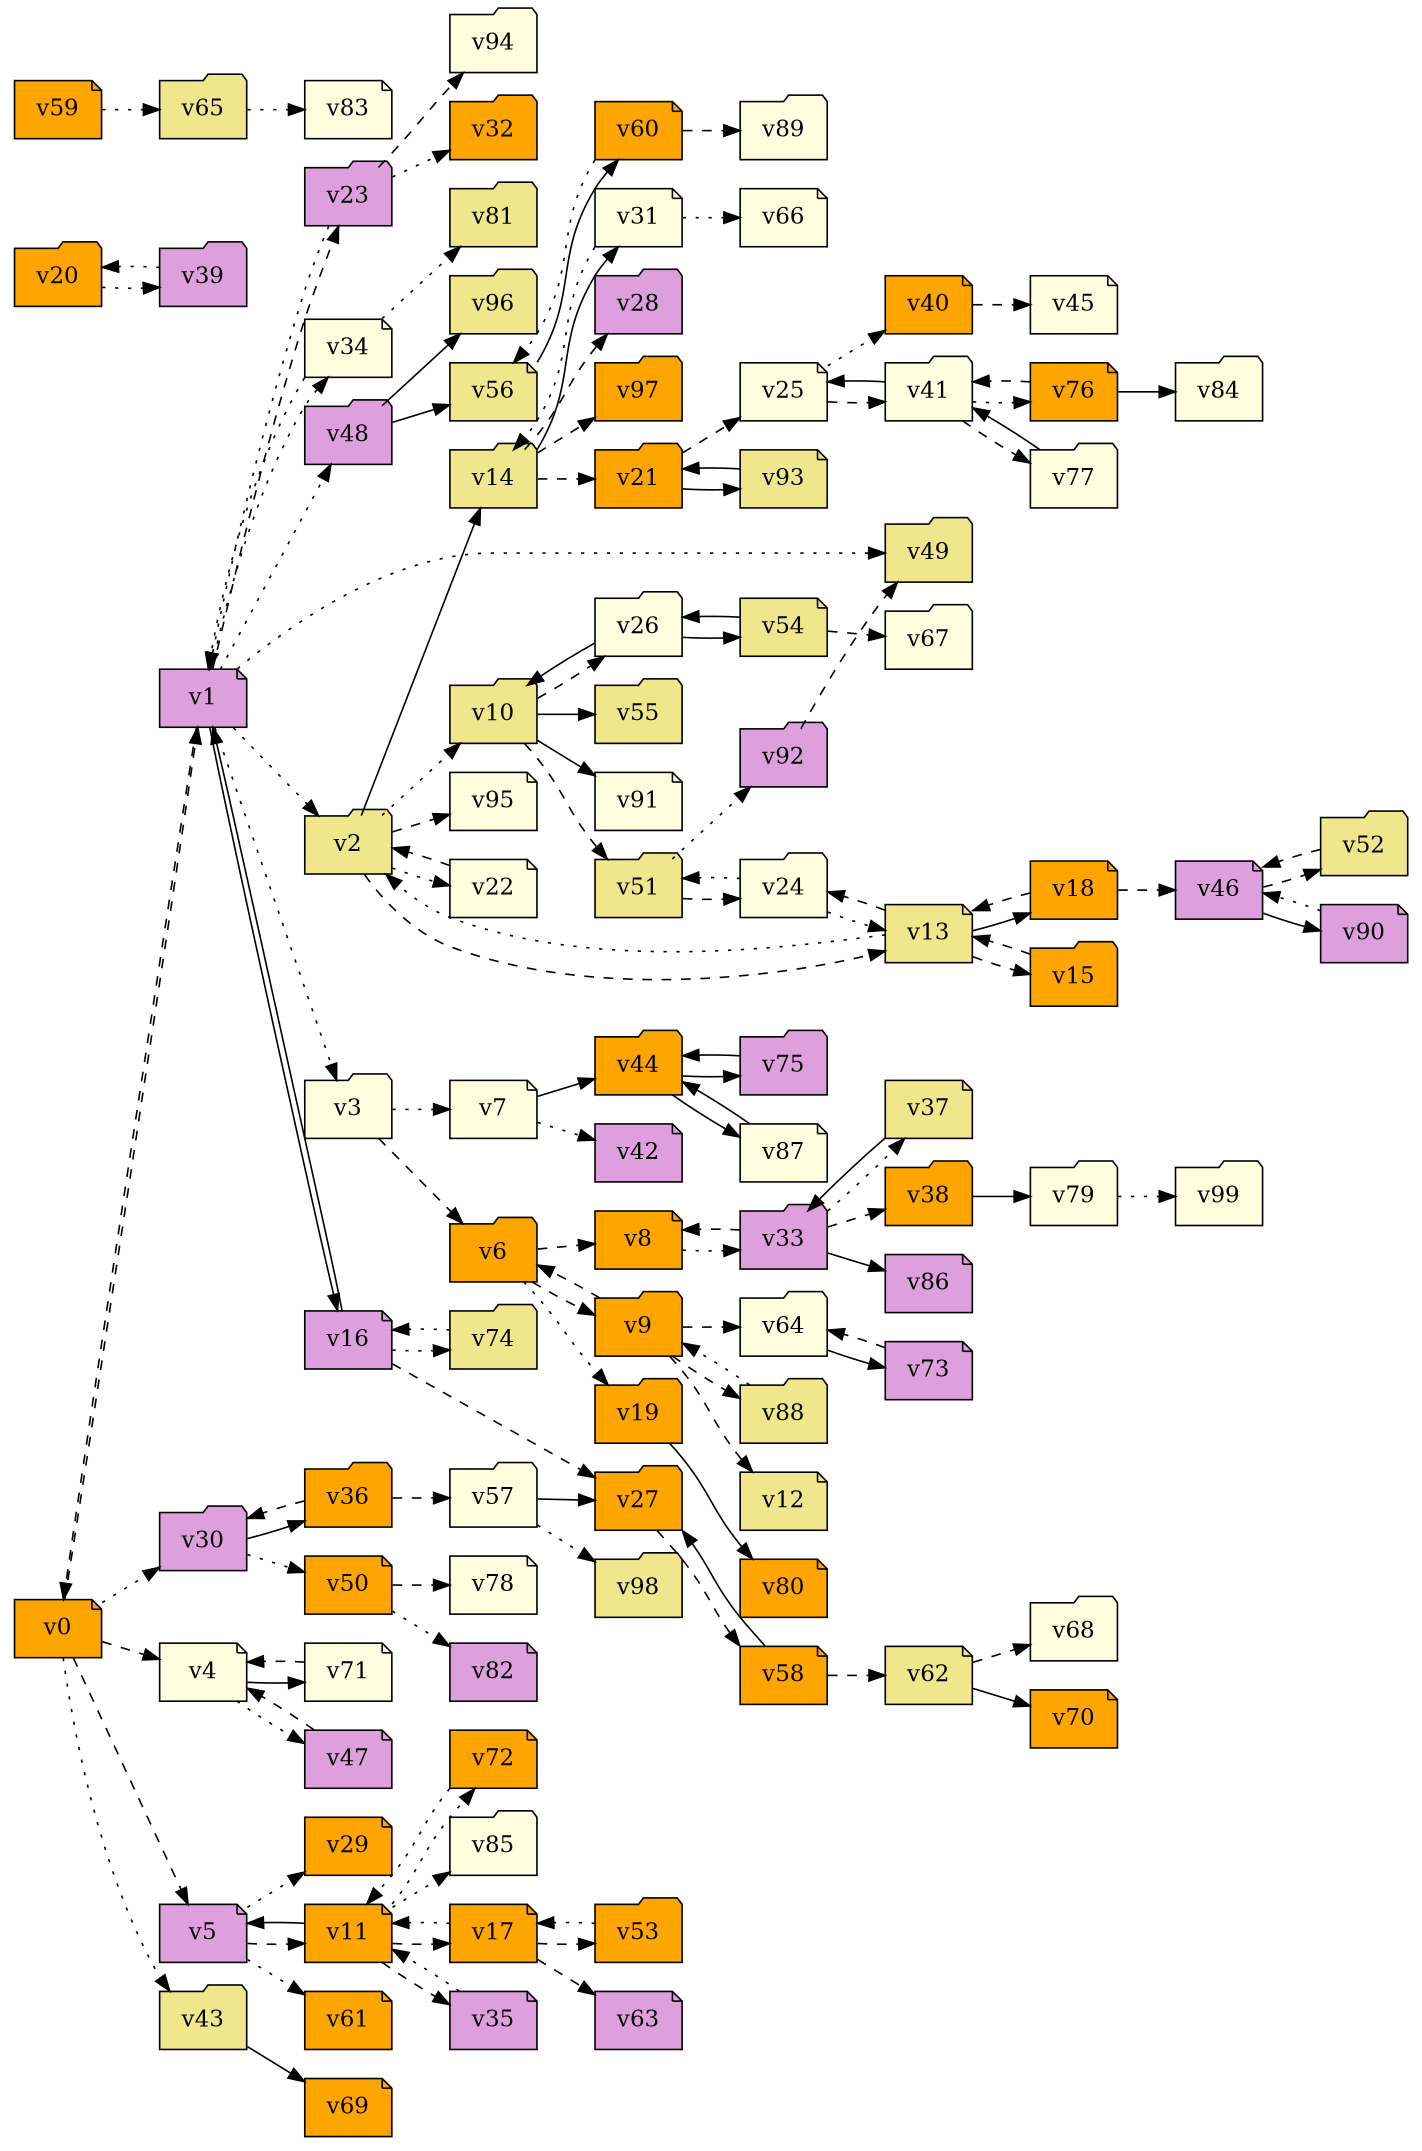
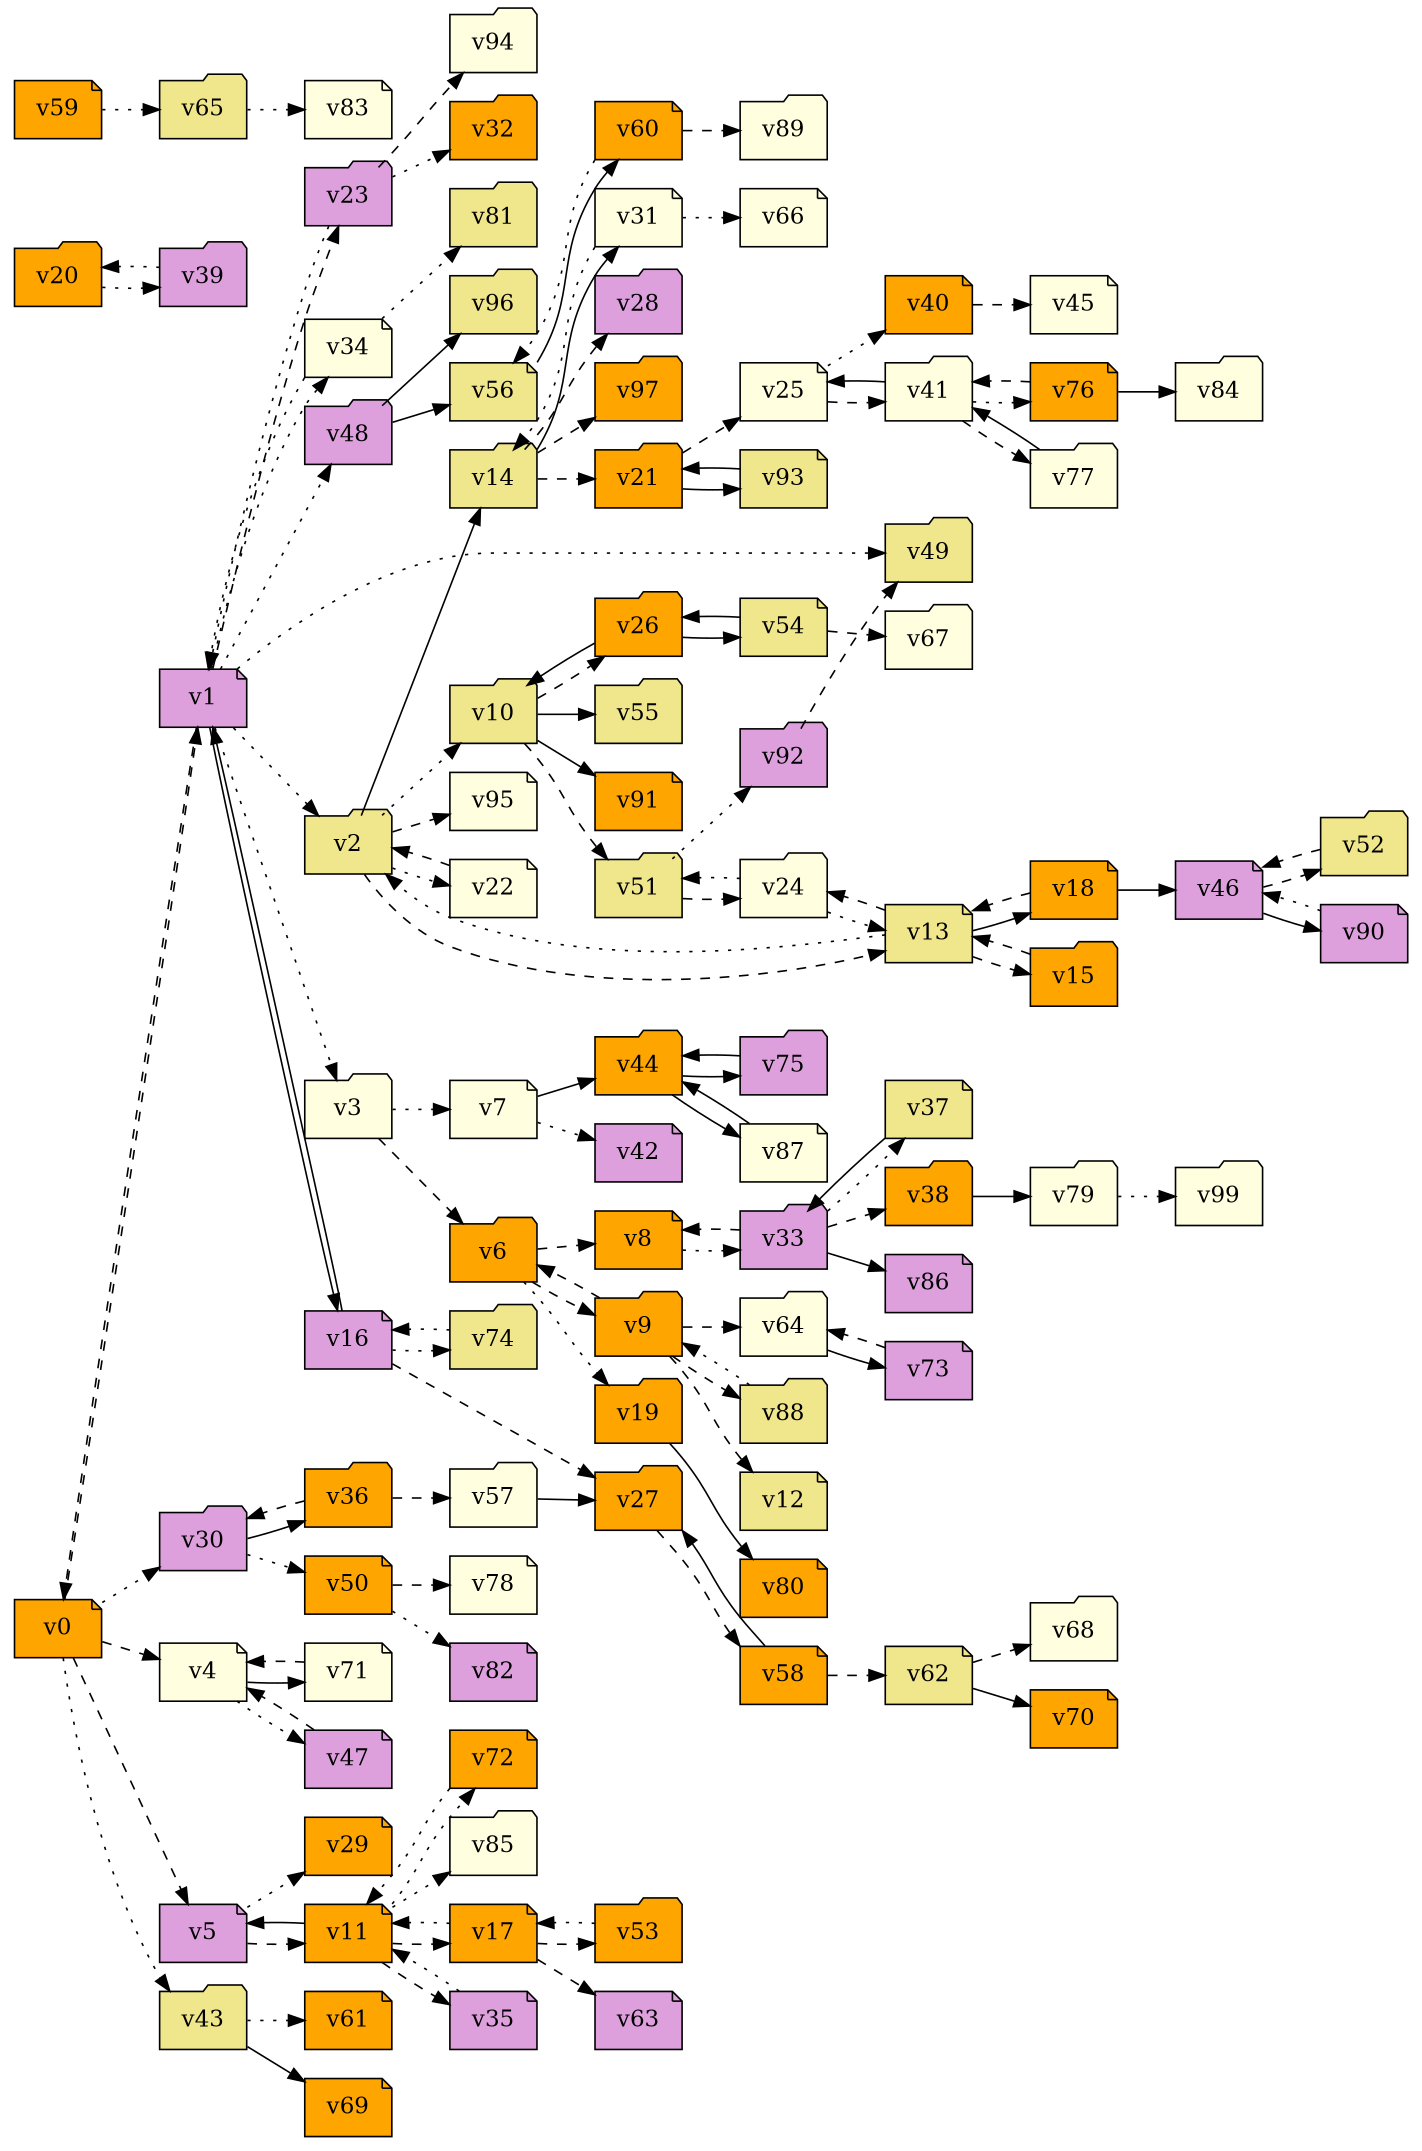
  digraph {
    rankdir=LR
    node [fillcolor=orange player=0 shape=note style=filled weight=6]
    edge [style=dashed]
    v0 [weight=4]
    v1 [fillcolor=plum player=1 weight=9]
    v4 [fillcolor=lightyellow weight=17]
    v5 [fillcolor=plum player=1 weight=-2]
    v30 [fillcolor=plum shape=folder weight=10]
    v43 [fillcolor=khaki player=1 shape=folder weight=8]
    v2 [fillcolor=khaki shape=folder]
    v3 [fillcolor=lightyellow player=1 shape=folder weight=-3]
    v16 [fillcolor=plum weight=5]
    v23 [fillcolor=plum player=1 shape=folder weight=8]
    v34 [fillcolor=lightyellow weight=12]
    v48 [fillcolor=plum shape=folder weight=15]
    v49 [fillcolor=khaki player=1 shape=folder weight=2]
    v47 [fillcolor=plum player=1]
    v71 [fillcolor=lightyellow player=1]
    v11 [player=1 weight=8]
    v29 [player=1 weight=2]
    v36 [shape=folder weight=-2]
    v50 [weight=17]
    v61 [player=1 weight=2]
    v69 [player=1 weight=1]
    v10 [fillcolor=khaki shape=folder weight=7]
    v13 [fillcolor=khaki player=1 weight=11]
    v14 [fillcolor=khaki shape=folder weight=17]
    v22 [fillcolor=lightyellow weight=15]
    v95 [fillcolor=lightyellow player=1 weight=0]
    v6 [shape=folder weight=16]
    v7 [fillcolor=lightyellow player=1 weight=11]
    v27 [player=1 shape=folder weight=3]
    v74 [fillcolor=khaki shape=folder weight=7]
    v32 [shape=folder weight=1]
    v94 [fillcolor=lightyellow shape=folder weight=2]
    v81 [fillcolor=khaki player=1 shape=folder weight=0]
    v56 [fillcolor=khaki weight=-1]
    v96 [fillcolor=khaki shape=folder weight=9]
-   v26 [fillcolor=lightyellow shape=folder]
+   v26 [shape=folder]
    v55 [fillcolor=khaki player=1 shape=folder weight=5]
-   v91 [fillcolor=lightyellow player=1 weight=0]
+   v91 [player=1 weight=0]
    v51 [fillcolor=khaki player=1 shape=folder weight=15]
    v15 [player=1 shape=folder weight=15]
    v18 [weight=3]
    v24 [fillcolor=lightyellow shape=folder]
    v21 [player=1 shape=folder weight=11]
    v28 [fillcolor=plum shape=folder weight=16]
    v31 [fillcolor=lightyellow player=1 weight=5]
    v97 [player=1 shape=folder weight=-3]
    v8 [weight=9]
    v9 [player=1 shape=folder weight=5]
    v19 [player=1 shape=folder weight=7]
    v42 [fillcolor=plum weight=4]
    v44 [shape=folder]
    v17 [player=1 weight=8]
    v35 [fillcolor=plum player=1 weight=-2]
    v72 [weight=11]
    v85 [fillcolor=lightyellow player=1 shape=folder weight=13]
    v33 [fillcolor=plum player=1 shape=folder weight=2]
    v12 [fillcolor=khaki weight=3]
    v64 [fillcolor=lightyellow shape=folder weight=0]
    v88 [fillcolor=khaki shape=folder weight=13]
    v80 [weight=16]
    v75 [fillcolor=plum player=1 shape=folder weight=4]
    v87 [fillcolor=lightyellow player=1 weight=5]
    v37 [fillcolor=khaki player=1 weight=2]
    v38 [shape=folder weight=11]
    v86 [fillcolor=plum weight=13]
    v73 [fillcolor=plum player=1 weight=-2]
    v20 [shape=folder]
    v39 [fillcolor=plum player=1 shape=folder weight=18]
    v54 [fillcolor=khaki weight=4]
    v53 [player=1 shape=folder weight=1]
    v63 [fillcolor=plum player=1 weight=-2]
    v46 [fillcolor=plum weight=-1]
    v25 [fillcolor=lightyellow player=1 weight=5]
    v93 [fillcolor=khaki player=1 weight=14]
    v66 [fillcolor=lightyellow weight=5]
    v58 [weight=0]
    v52 [fillcolor=khaki shape=folder weight=16]
    v90 [fillcolor=plum weight=7]
    v40
    v41 [fillcolor=lightyellow player=1 shape=folder weight=14]
    v92 [fillcolor=plum shape=folder weight=2]
    v45 [fillcolor=lightyellow player=1 weight=8]
    v76 [weight=5]
    v77 [fillcolor=lightyellow player=1 shape=folder weight=8]
    v67 [fillcolor=lightyellow player=1 shape=folder weight=15]
    v62 [fillcolor=khaki weight=0]
    v57 [fillcolor=lightyellow player=1 shape=folder weight=9]
    v78 [fillcolor=lightyellow weight=2]
    v82 [fillcolor=plum weight=4]
    v79 [fillcolor=lightyellow player=1 shape=folder weight=7]
    v59 [player=1 weight=1]
    v65 [fillcolor=khaki player=1 shape=folder weight=8]
-   v98 [fillcolor=khaki shape=folder weight=4]
    v99 [fillcolor=lightyellow player=1 shape=folder]
    v84 [fillcolor=lightyellow shape=folder weight=12]
    v60 [weight=5]
    v89 [fillcolor=lightyellow player=1 shape=folder weight=14]
    v68 [fillcolor=lightyellow shape=folder weight=4]
    v70 [weight=-1]
    v83 [fillcolor=lightyellow player=1 weight=0]
    v0 -> v1
    v0 -> v4
    v0 -> v5
    v0 -> v30 [style=dotted]
    v0 -> v43 [style=dotted]
    v1 -> v0
    v1 -> v2 [style=dotted]
    v1 -> v3 [style=dotted]
    v1 -> v16 [style=solid]
    v1 -> v23
    v1 -> v34 [style=dotted]
    v1 -> v48 [style=dotted]
    v1 -> v49 [style=dotted]
    v4 -> v47 [style=dotted]
    v4 -> v71 [style=solid]
    v5 -> v11
    v5 -> v29 [style=dotted]
    v30 -> v36 [style=solid]
    v30 -> v50 [style=dotted]
-   v5 -> v61 [style=dotted]
+   v43 -> v61 [style=dotted]
    v43 -> v69 [style=solid]
    v2 -> v10 [style=dotted]
    v2 -> v13
    v2 -> v14 [style=solid]
    v2 -> v22 [style=dotted]
    v2 -> v95
    v3 -> v6
    v3 -> v7 [style=dotted]
    v16 -> v1 [style=solid]
    v16 -> v27
    v16 -> v74 [style=dotted]
    v23 -> v1 [style=dotted]
    v23 -> v32 [style=dotted]
    v23 -> v94
    v34 -> v1 [style=dotted]
    v34 -> v81 [style=dotted]
    v48 -> v56 [style=solid]
    v48 -> v96 [style=solid]
    v47 -> v4
    v71 -> v4
    v11 -> v5 [style=solid]
    v11 -> v17
    v11 -> v35
    v11 -> v72 [style=dotted]
    v11 -> v85 [style=dotted]
    v36 -> v30
    v36 -> v57
    v50 -> v78
    v50 -> v82 [style=dotted]
    v10 -> v26
    v10 -> v55 [style=solid]
    v10 -> v91 [style=solid]
    v10 -> v51
    v13 -> v2 [style=dotted]
    v13 -> v15
    v13 -> v18 [style=solid]
    v13 -> v24
    v14 -> v21
    v14 -> v28
    v14 -> v31 [style=solid]
    v14 -> v97
    v22 -> v2
    v6 -> v8
    v6 -> v9
    v6 -> v19 [style=dotted]
    v7 -> v42 [style=dotted]
    v7 -> v44 [style=solid]
    v27 -> v58
    v74 -> v16 [style=dotted]
    v56 -> v60 [style=solid]
    v26 -> v10 [style=solid]
    v26 -> v54 [style=solid]
    v51 -> v24
    v51 -> v92 [style=dotted]
    v15 -> v13
    v18 -> v13
-   v18 -> v46
+   v18 -> v46 [style=solid]
    v24 -> v13 [style=dotted]
    v24 -> v51 [style=dotted]
    v21 -> v25
    v21 -> v93 [style=solid]
    v31 -> v14 [style=dotted]
    v31 -> v66 [style=dotted]
    v8 -> v33 [style=dotted]
    v9 -> v6
    v9 -> v12
    v9 -> v64
    v9 -> v88
    v19 -> v80 [style=solid]
    v44 -> v75 [style=solid]
    v44 -> v87 [style=solid]
    v17 -> v11 [style=dotted]
    v17 -> v53
    v17 -> v63
    v35 -> v11 [style=dotted]
    v72 -> v11 [style=dotted]
    v33 -> v8
    v33 -> v37 [style=dotted]
    v33 -> v38
    v33 -> v86 [style=solid]
    v64 -> v73 [style=solid]
    v88 -> v9 [style=dotted]
    v75 -> v44 [style=solid]
    v87 -> v44 [style=solid]
    v37 -> v33 [style=solid]
    v38 -> v79 [style=solid]
    v73 -> v64
    v20 -> v39 [style=dotted]
    v39 -> v20 [style=dotted]
    v54 -> v26 [style=solid]
    v54 -> v67
    v53 -> v17 [style=dotted]
    v46 -> v52
    v46 -> v90 [style=solid]
    v25 -> v40 [style=dotted]
    v25 -> v41
    v93 -> v21 [style=solid]
    v58 -> v27 [style=solid]
    v58 -> v62
    v52 -> v46
    v90 -> v46 [style=dotted]
    v40 -> v45
    v41 -> v25 [style=solid]
    v41 -> v76 [style=dotted]
    v41 -> v77
    v92 -> v49
    v76 -> v41
    v76 -> v84 [style=solid]
    v77 -> v41 [style=solid]
    v62 -> v68
    v62 -> v70 [style=solid]
    v57 -> v27 [style=solid]
-   v57 -> v98 [style=dotted]
    v79 -> v99 [style=dotted]
    v59 -> v65 [style=dotted]
    v65 -> v83 [style=dotted]
    v60 -> v56 [style=dotted]
    v60 -> v89
  }
